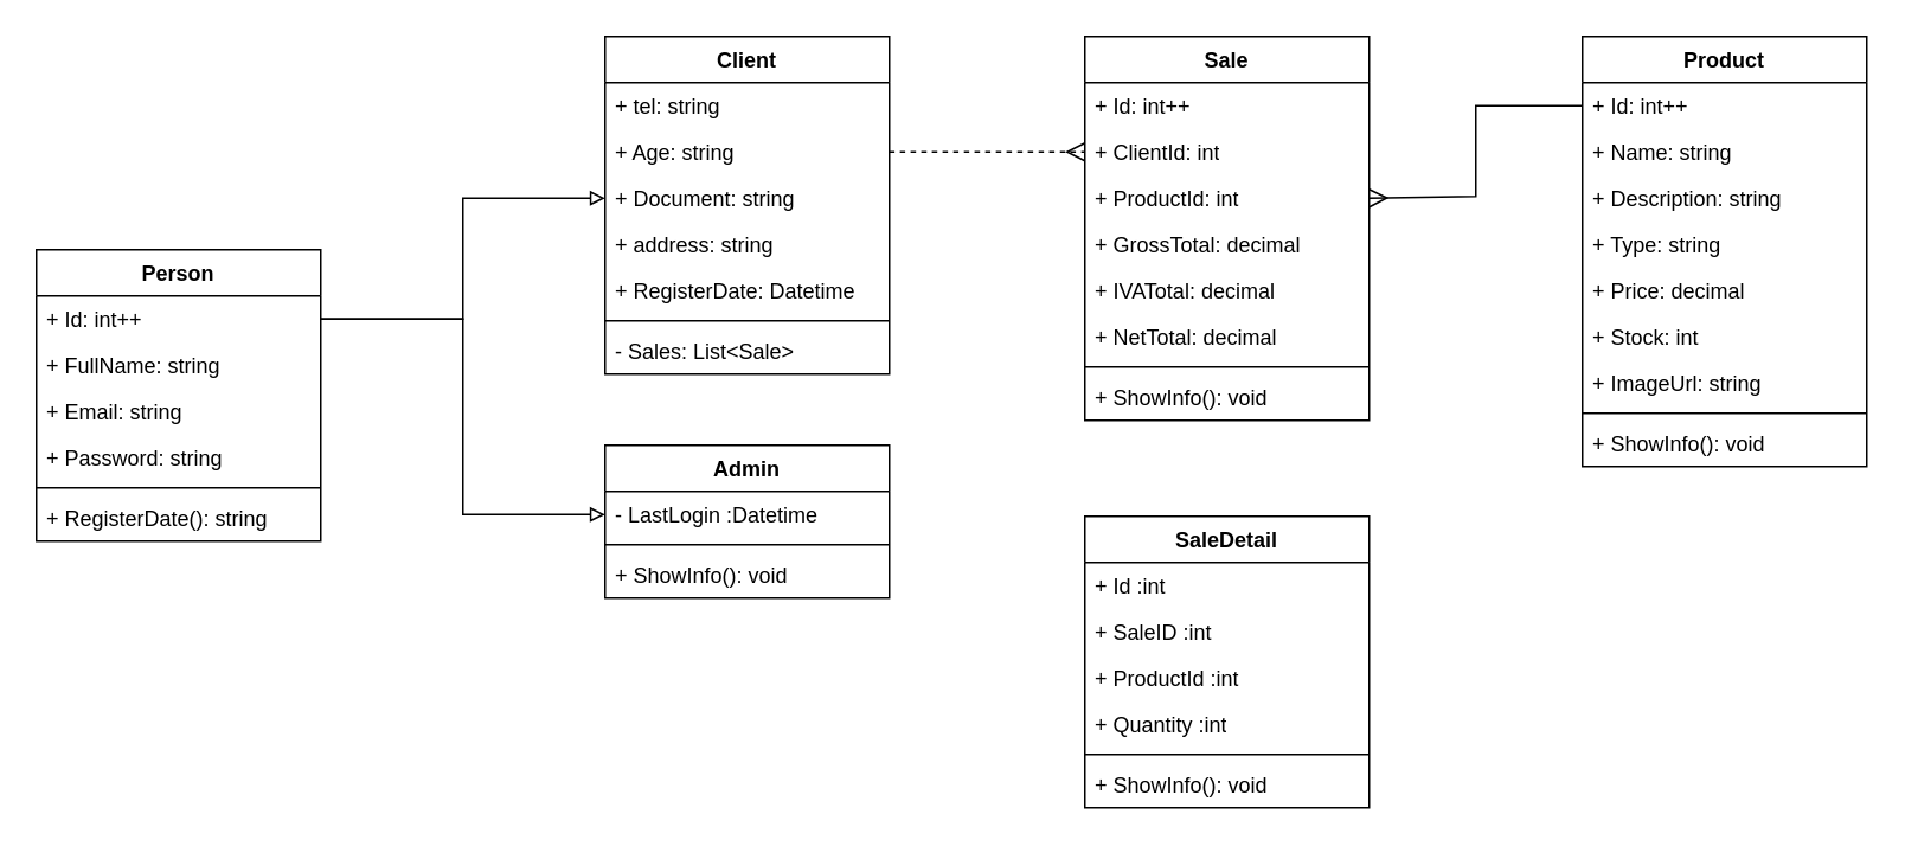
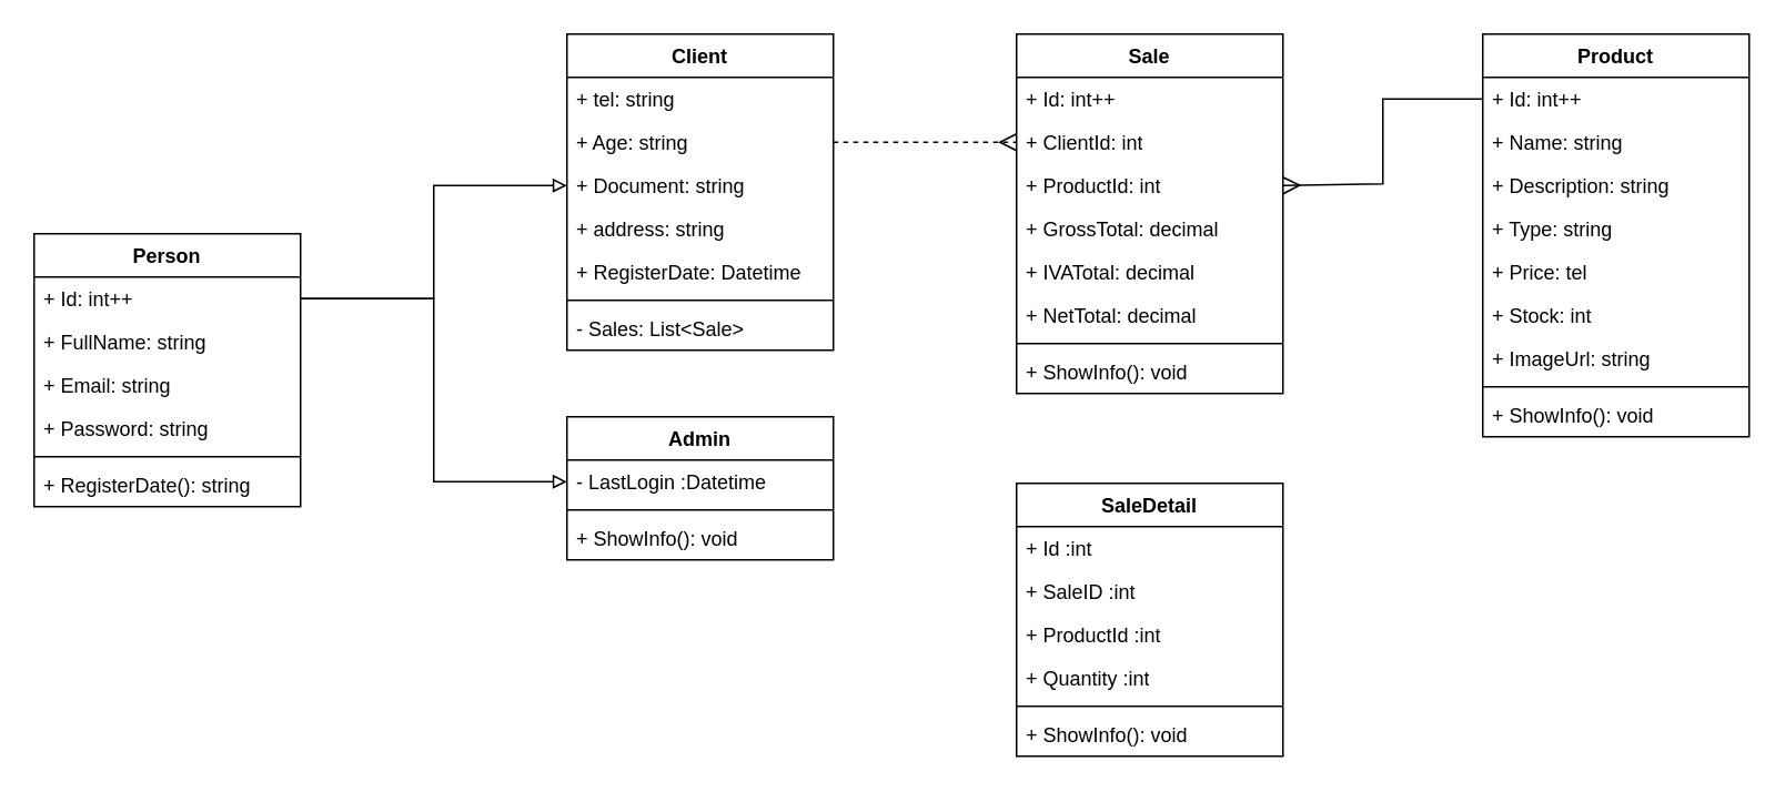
  <mxCell id="0" />
  <mxCell id="1" parent="0" />
  <mxCell id="2" value="Client" style="swimlane;fontStyle=1;align=center;verticalAlign=top;childLayout=stackLayout;horizontal=1;startSize=26;horizontalStack=0;resizeParent=1;resizeParentMax=0;resizeLast=0;collapsible=1;marginBottom=0;whiteSpace=wrap;html=1;" parent="1" vertex="1"><mxGeometry x="340" y="20" width="160" height="190" as="geometry" /></mxCell>
  <mxCell id="3" value="+ tel: string" style="text;strokeColor=none;fillColor=none;align=left;verticalAlign=top;spacingLeft=4;spacingRight=4;overflow=hidden;rotatable=0;points=[[0,0.5],[1,0.5]];portConstraint=eastwest;whiteSpace=wrap;html=1;" parent="2" vertex="1"><mxGeometry y="26" width="160" height="26" as="geometry" /></mxCell>
  <mxCell id="4" value="+ Age: string" style="text;strokeColor=none;fillColor=none;align=left;verticalAlign=top;spacingLeft=4;spacingRight=4;overflow=hidden;rotatable=0;points=[[0,0.5],[1,0.5]];portConstraint=eastwest;whiteSpace=wrap;html=1;" vertex="1" parent="2"><mxGeometry y="52" width="160" height="26" as="geometry" /></mxCell>
  <mxCell id="5" value="+ Document: string" style="text;strokeColor=none;fillColor=none;align=left;verticalAlign=top;spacingLeft=4;spacingRight=4;overflow=hidden;rotatable=0;points=[[0,0.5],[1,0.5]];portConstraint=eastwest;whiteSpace=wrap;html=1;" parent="2" vertex="1"><mxGeometry y="78" width="160" height="26" as="geometry" /></mxCell>
  <mxCell id="6" value="+ address: string" style="text;strokeColor=none;fillColor=none;align=left;verticalAlign=top;spacingLeft=4;spacingRight=4;overflow=hidden;rotatable=0;points=[[0,0.5],[1,0.5]];portConstraint=eastwest;whiteSpace=wrap;html=1;" vertex="1" parent="2"><mxGeometry y="104" width="160" height="26" as="geometry" /></mxCell>
  <mxCell id="7" value="+ RegisterDate: Datetime" style="text;strokeColor=none;fillColor=none;align=left;verticalAlign=top;spacingLeft=4;spacingRight=4;overflow=hidden;rotatable=0;points=[[0,0.5],[1,0.5]];portConstraint=eastwest;whiteSpace=wrap;html=1;" vertex="1" parent="2"><mxGeometry y="130" width="160" height="26" as="geometry" /></mxCell>
  <mxCell id="8" value="" style="line;strokeWidth=1;fillColor=none;align=left;verticalAlign=middle;spacingTop=-1;spacingLeft=3;spacingRight=3;rotatable=0;labelPosition=right;points=[];portConstraint=eastwest;strokeColor=inherit;" parent="2" vertex="1"><mxGeometry y="156" width="160" height="8" as="geometry" /></mxCell>
  <mxCell id="9" value="- Sales: List&amp;lt;Sale&amp;gt;" style="text;strokeColor=none;fillColor=none;align=left;verticalAlign=top;spacingLeft=4;spacingRight=4;overflow=hidden;rotatable=0;points=[[0,0.5],[1,0.5]];portConstraint=eastwest;whiteSpace=wrap;html=1;" parent="2" vertex="1"><mxGeometry y="164" width="160" height="26" as="geometry" /></mxCell>
  <mxCell id="10" value="Person" style="swimlane;fontStyle=1;align=center;verticalAlign=top;childLayout=stackLayout;horizontal=1;startSize=26;horizontalStack=0;resizeParent=1;resizeParentMax=0;resizeLast=0;collapsible=1;marginBottom=0;whiteSpace=wrap;html=1;" parent="1" vertex="1"><mxGeometry x="20" y="140" width="160" height="164" as="geometry" /></mxCell>
  <mxCell id="11" value="+ Id: int++" style="text;strokeColor=none;fillColor=none;align=left;verticalAlign=top;spacingLeft=4;spacingRight=4;overflow=hidden;rotatable=0;points=[[0,0.5],[1,0.5]];portConstraint=eastwest;whiteSpace=wrap;html=1;" parent="10" vertex="1"><mxGeometry y="26" width="160" height="26" as="geometry" /></mxCell>
  <mxCell id="12" value="+ FullName: string" style="text;strokeColor=none;fillColor=none;align=left;verticalAlign=top;spacingLeft=4;spacingRight=4;overflow=hidden;rotatable=0;points=[[0,0.5],[1,0.5]];portConstraint=eastwest;whiteSpace=wrap;html=1;" parent="10" vertex="1"><mxGeometry y="52" width="160" height="26" as="geometry" /></mxCell>
  <mxCell id="13" value="+ Email: string" style="text;strokeColor=none;fillColor=none;align=left;verticalAlign=top;spacingLeft=4;spacingRight=4;overflow=hidden;rotatable=0;points=[[0,0.5],[1,0.5]];portConstraint=eastwest;whiteSpace=wrap;html=1;" vertex="1" parent="10"><mxGeometry y="78" width="160" height="26" as="geometry" /></mxCell>
  <mxCell id="14" value="+ Password: string" style="text;strokeColor=none;fillColor=none;align=left;verticalAlign=top;spacingLeft=4;spacingRight=4;overflow=hidden;rotatable=0;points=[[0,0.5],[1,0.5]];portConstraint=eastwest;whiteSpace=wrap;html=1;" vertex="1" parent="10"><mxGeometry y="104" width="160" height="26" as="geometry" /></mxCell>
  <mxCell id="15" value="" style="line;strokeWidth=1;fillColor=none;align=left;verticalAlign=middle;spacingTop=-1;spacingLeft=3;spacingRight=3;rotatable=0;labelPosition=right;points=[];portConstraint=eastwest;strokeColor=inherit;" parent="10" vertex="1"><mxGeometry y="130" width="160" height="8" as="geometry" /></mxCell>
  <mxCell id="16" value="&lt;div&gt;+ RegisterDate(): string&lt;/div&gt;&lt;div&gt;&lt;br&gt;&lt;/div&gt;" style="text;strokeColor=none;fillColor=none;align=left;verticalAlign=top;spacingLeft=4;spacingRight=4;overflow=hidden;rotatable=0;points=[[0,0.5],[1,0.5]];portConstraint=eastwest;whiteSpace=wrap;html=1;" parent="10" vertex="1"><mxGeometry y="138" width="160" height="26" as="geometry" /></mxCell>
  <mxCell id="17" value="Admin" style="swimlane;fontStyle=1;align=center;verticalAlign=top;childLayout=stackLayout;horizontal=1;startSize=26;horizontalStack=0;resizeParent=1;resizeParentMax=0;resizeLast=0;collapsible=1;marginBottom=0;whiteSpace=wrap;html=1;" parent="1" vertex="1"><mxGeometry x="340" y="250" width="160" height="86" as="geometry" /></mxCell>
  <mxCell id="18" value="-&amp;nbsp;&lt;span style=&quot;background-color: transparent;&quot;&gt;LastLogin :Datetime&lt;/span&gt;" style="text;strokeColor=none;fillColor=none;align=left;verticalAlign=top;spacingLeft=4;spacingRight=4;overflow=hidden;rotatable=0;points=[[0,0.5],[1,0.5]];portConstraint=eastwest;whiteSpace=wrap;html=1;" parent="17" vertex="1"><mxGeometry y="26" width="160" height="26" as="geometry" /></mxCell>
  <mxCell id="19" value="" style="line;strokeWidth=1;fillColor=none;align=left;verticalAlign=middle;spacingTop=-1;spacingLeft=3;spacingRight=3;rotatable=0;labelPosition=right;points=[];portConstraint=eastwest;strokeColor=inherit;" parent="17" vertex="1"><mxGeometry y="52" width="160" height="8" as="geometry" /></mxCell>
  <mxCell id="20" value="+ ShowInfo(): void" style="text;strokeColor=none;fillColor=none;align=left;verticalAlign=top;spacingLeft=4;spacingRight=4;overflow=hidden;rotatable=0;points=[[0,0.5],[1,0.5]];portConstraint=eastwest;whiteSpace=wrap;html=1;" parent="17" vertex="1"><mxGeometry y="60" width="160" height="26" as="geometry" /></mxCell>
  <mxCell id="21" style="edgeStyle=orthogonalEdgeStyle;rounded=0;orthogonalLoop=1;jettySize=auto;html=1;exitX=1;exitY=0.5;exitDx=0;exitDy=0;entryX=0;entryY=0.5;entryDx=0;entryDy=0;endArrow=block;endFill=0;" parent="1" source="11" target="5" edge="1"><mxGeometry relative="1" as="geometry" /></mxCell>
  <mxCell id="22" style="edgeStyle=orthogonalEdgeStyle;rounded=0;orthogonalLoop=1;jettySize=auto;html=1;exitX=1;exitY=0.5;exitDx=0;exitDy=0;entryX=0;entryY=0.5;entryDx=0;entryDy=0;endArrow=block;endFill=0;" parent="1" source="11" target="18" edge="1"><mxGeometry relative="1" as="geometry" /></mxCell>
  <mxCell id="23" value="Product" style="swimlane;fontStyle=1;align=center;verticalAlign=top;childLayout=stackLayout;horizontal=1;startSize=26;horizontalStack=0;resizeParent=1;resizeParentMax=0;resizeLast=0;collapsible=1;marginBottom=0;whiteSpace=wrap;html=1;" vertex="1" parent="1"><mxGeometry x="890" y="20" width="160" height="242" as="geometry" /></mxCell>
  <mxCell id="24" value="+ Id: int++" style="text;strokeColor=none;fillColor=none;align=left;verticalAlign=top;spacingLeft=4;spacingRight=4;overflow=hidden;rotatable=0;points=[[0,0.5],[1,0.5]];portConstraint=eastwest;whiteSpace=wrap;html=1;" vertex="1" parent="23"><mxGeometry y="26" width="160" height="26" as="geometry" /></mxCell>
  <mxCell id="25" value="+ Name: string" style="text;strokeColor=none;fillColor=none;align=left;verticalAlign=top;spacingLeft=4;spacingRight=4;overflow=hidden;rotatable=0;points=[[0,0.5],[1,0.5]];portConstraint=eastwest;whiteSpace=wrap;html=1;" vertex="1" parent="23"><mxGeometry y="52" width="160" height="26" as="geometry" /></mxCell>
  <mxCell id="26" value="+ Description: string" style="text;strokeColor=none;fillColor=none;align=left;verticalAlign=top;spacingLeft=4;spacingRight=4;overflow=hidden;rotatable=0;points=[[0,0.5],[1,0.5]];portConstraint=eastwest;whiteSpace=wrap;html=1;" vertex="1" parent="23"><mxGeometry y="78" width="160" height="26" as="geometry" /></mxCell>
  <mxCell id="27" value="+ Type: string" style="text;strokeColor=none;fillColor=none;align=left;verticalAlign=top;spacingLeft=4;spacingRight=4;overflow=hidden;rotatable=0;points=[[0,0.5],[1,0.5]];portConstraint=eastwest;whiteSpace=wrap;html=1;" vertex="1" parent="23"><mxGeometry y="104" width="160" height="26" as="geometry" /></mxCell>
- <mxCell id="28" value="+ Price: decimal" style="text;strokeColor=none;fillColor=none;align=left;verticalAlign=top;spacingLeft=4;spacingRight=4;overflow=hidden;rotatable=0;points=[[0,0.5],[1,0.5]];portConstraint=eastwest;whiteSpace=wrap;html=1;" vertex="1" parent="23"><mxGeometry y="130" width="160" height="26" as="geometry" /></mxCell>
+ <mxCell id="28" value="+ Price: tel" style="text;strokeColor=none;fillColor=none;align=left;verticalAlign=top;spacingLeft=4;spacingRight=4;overflow=hidden;rotatable=0;points=[[0,0.5],[1,0.5]];portConstraint=eastwest;whiteSpace=wrap;html=1;" vertex="1" parent="23"><mxGeometry y="130" width="160" height="26" as="geometry" /></mxCell>
  <mxCell id="29" value="+ Stock: int" style="text;strokeColor=none;fillColor=none;align=left;verticalAlign=top;spacingLeft=4;spacingRight=4;overflow=hidden;rotatable=0;points=[[0,0.5],[1,0.5]];portConstraint=eastwest;whiteSpace=wrap;html=1;" vertex="1" parent="23"><mxGeometry y="156" width="160" height="26" as="geometry" /></mxCell>
  <mxCell id="30" value="+ ImageUrl: string" style="text;strokeColor=none;fillColor=none;align=left;verticalAlign=top;spacingLeft=4;spacingRight=4;overflow=hidden;rotatable=0;points=[[0,0.5],[1,0.5]];portConstraint=eastwest;whiteSpace=wrap;html=1;" vertex="1" parent="23"><mxGeometry y="182" width="160" height="26" as="geometry" /></mxCell>
  <mxCell id="31" value="" style="line;strokeWidth=1;fillColor=none;align=left;verticalAlign=middle;spacingTop=-1;spacingLeft=3;spacingRight=3;rotatable=0;labelPosition=right;points=[];portConstraint=eastwest;strokeColor=inherit;" vertex="1" parent="23"><mxGeometry y="208" width="160" height="8" as="geometry" /></mxCell>
  <mxCell id="32" value="+ ShowInfo(): void" style="text;strokeColor=none;fillColor=none;align=left;verticalAlign=top;spacingLeft=4;spacingRight=4;overflow=hidden;rotatable=0;points=[[0,0.5],[1,0.5]];portConstraint=eastwest;whiteSpace=wrap;html=1;" vertex="1" parent="23"><mxGeometry y="216" width="160" height="26" as="geometry" /></mxCell>
  <mxCell id="33" value="Sale" style="swimlane;fontStyle=1;align=center;verticalAlign=top;childLayout=stackLayout;horizontal=1;startSize=26;horizontalStack=0;resizeParent=1;resizeParentMax=0;resizeLast=0;collapsible=1;marginBottom=0;whiteSpace=wrap;html=1;" vertex="1" parent="1"><mxGeometry x="610" y="20" width="160" height="216" as="geometry" /></mxCell>
  <mxCell id="34" value="+ Id: int++" style="text;strokeColor=none;fillColor=none;align=left;verticalAlign=top;spacingLeft=4;spacingRight=4;overflow=hidden;rotatable=0;points=[[0,0.5],[1,0.5]];portConstraint=eastwest;whiteSpace=wrap;html=1;" vertex="1" parent="33"><mxGeometry y="26" width="160" height="26" as="geometry" /></mxCell>
  <mxCell id="35" value="+ ClientId: int" style="text;strokeColor=none;fillColor=none;align=left;verticalAlign=top;spacingLeft=4;spacingRight=4;overflow=hidden;rotatable=0;points=[[0,0.5],[1,0.5]];portConstraint=eastwest;whiteSpace=wrap;html=1;" vertex="1" parent="33"><mxGeometry y="52" width="160" height="26" as="geometry" /></mxCell>
  <mxCell id="36" value="+ ProductId: int" style="text;strokeColor=none;fillColor=none;align=left;verticalAlign=top;spacingLeft=4;spacingRight=4;overflow=hidden;rotatable=0;points=[[0,0.5],[1,0.5]];portConstraint=eastwest;whiteSpace=wrap;html=1;" vertex="1" parent="33"><mxGeometry y="78" width="160" height="26" as="geometry" /></mxCell>
  <mxCell id="37" value="+ GrossTotal: decimal" style="text;strokeColor=none;fillColor=none;align=left;verticalAlign=top;spacingLeft=4;spacingRight=4;overflow=hidden;rotatable=0;points=[[0,0.5],[1,0.5]];portConstraint=eastwest;whiteSpace=wrap;html=1;" vertex="1" parent="33"><mxGeometry y="104" width="160" height="26" as="geometry" /></mxCell>
  <mxCell id="38" value="+ IVATotal: decimal" style="text;strokeColor=none;fillColor=none;align=left;verticalAlign=top;spacingLeft=4;spacingRight=4;overflow=hidden;rotatable=0;points=[[0,0.5],[1,0.5]];portConstraint=eastwest;whiteSpace=wrap;html=1;" vertex="1" parent="33"><mxGeometry y="130" width="160" height="26" as="geometry" /></mxCell>
  <mxCell id="39" value="+ NetTotal: decimal" style="text;strokeColor=none;fillColor=none;align=left;verticalAlign=top;spacingLeft=4;spacingRight=4;overflow=hidden;rotatable=0;points=[[0,0.5],[1,0.5]];portConstraint=eastwest;whiteSpace=wrap;html=1;" vertex="1" parent="33"><mxGeometry y="156" width="160" height="26" as="geometry" /></mxCell>
  <mxCell id="40" value="" style="line;strokeWidth=1;fillColor=none;align=left;verticalAlign=middle;spacingTop=-1;spacingLeft=3;spacingRight=3;rotatable=0;labelPosition=right;points=[];portConstraint=eastwest;strokeColor=inherit;" vertex="1" parent="33"><mxGeometry y="182" width="160" height="8" as="geometry" /></mxCell>
  <mxCell id="41" value="+ ShowInfo(): void" style="text;strokeColor=none;fillColor=none;align=left;verticalAlign=top;spacingLeft=4;spacingRight=4;overflow=hidden;rotatable=0;points=[[0,0.5],[1,0.5]];portConstraint=eastwest;whiteSpace=wrap;html=1;" vertex="1" parent="33"><mxGeometry y="190" width="160" height="26" as="geometry" /></mxCell>
  <mxCell id="42" style="edgeStyle=none;curved=0;rounded=0;orthogonalLoop=1;jettySize=auto;html=1;exitX=0;exitY=0.5;exitDx=0;exitDy=0;fontSize=12;startSize=8;endSize=8;entryX=1;entryY=0.5;entryDx=0;entryDy=0;endArrow=ERmany;endFill=0;" edge="1" parent="1" source="24" target="36"><mxGeometry relative="1" as="geometry"><mxPoint x="810" y="90" as="targetPoint" /><Array as="points"><mxPoint x="830" y="59" /><mxPoint x="830" y="110" /></Array></mxGeometry></mxCell>
  <mxCell id="43" style="edgeStyle=none;curved=1;rounded=0;orthogonalLoop=1;jettySize=auto;html=1;exitX=1;exitY=0.5;exitDx=0;exitDy=0;entryX=0;entryY=0.5;entryDx=0;entryDy=0;fontSize=12;startSize=8;endSize=8;endArrow=ERmany;endFill=0;dashed=1;" edge="1" parent="1" source="4" target="35"><mxGeometry relative="1" as="geometry" /></mxCell>
  <mxCell id="44" value="SaleDetail" style="swimlane;fontStyle=1;align=center;verticalAlign=top;childLayout=stackLayout;horizontal=1;startSize=26;horizontalStack=0;resizeParent=1;resizeParentMax=0;resizeLast=0;collapsible=1;marginBottom=0;whiteSpace=wrap;html=1;" vertex="1" parent="1"><mxGeometry x="610" y="290" width="160" height="164" as="geometry" /></mxCell>
  <mxCell id="45" value="+&amp;nbsp;&lt;span style=&quot;background-color: transparent;&quot;&gt;Id :int&lt;/span&gt;" style="text;strokeColor=none;fillColor=none;align=left;verticalAlign=top;spacingLeft=4;spacingRight=4;overflow=hidden;rotatable=0;points=[[0,0.5],[1,0.5]];portConstraint=eastwest;whiteSpace=wrap;html=1;" vertex="1" parent="44"><mxGeometry y="26" width="160" height="26" as="geometry" /></mxCell>
  <mxCell id="46" value="+&amp;nbsp;&lt;span style=&quot;background-color: transparent;&quot;&gt;SaleID :int&lt;/span&gt;" style="text;strokeColor=none;fillColor=none;align=left;verticalAlign=top;spacingLeft=4;spacingRight=4;overflow=hidden;rotatable=0;points=[[0,0.5],[1,0.5]];portConstraint=eastwest;whiteSpace=wrap;html=1;" vertex="1" parent="44"><mxGeometry y="52" width="160" height="26" as="geometry" /></mxCell>
  <mxCell id="47" value="+&amp;nbsp;&lt;span style=&quot;background-color: transparent;&quot;&gt;ProductId :int&lt;/span&gt;" style="text;strokeColor=none;fillColor=none;align=left;verticalAlign=top;spacingLeft=4;spacingRight=4;overflow=hidden;rotatable=0;points=[[0,0.5],[1,0.5]];portConstraint=eastwest;whiteSpace=wrap;html=1;" vertex="1" parent="44"><mxGeometry y="78" width="160" height="26" as="geometry" /></mxCell>
  <mxCell id="48" value="+ Quantity&lt;span style=&quot;background-color: transparent;&quot;&gt;&amp;nbsp;:int&lt;/span&gt;" style="text;strokeColor=none;fillColor=none;align=left;verticalAlign=top;spacingLeft=4;spacingRight=4;overflow=hidden;rotatable=0;points=[[0,0.5],[1,0.5]];portConstraint=eastwest;whiteSpace=wrap;html=1;" vertex="1" parent="44"><mxGeometry y="104" width="160" height="26" as="geometry" /></mxCell>
  <mxCell id="49" value="" style="line;strokeWidth=1;fillColor=none;align=left;verticalAlign=middle;spacingTop=-1;spacingLeft=3;spacingRight=3;rotatable=0;labelPosition=right;points=[];portConstraint=eastwest;strokeColor=inherit;" vertex="1" parent="44"><mxGeometry y="130" width="160" height="8" as="geometry" /></mxCell>
  <mxCell id="50" value="+ ShowInfo(): void" style="text;strokeColor=none;fillColor=none;align=left;verticalAlign=top;spacingLeft=4;spacingRight=4;overflow=hidden;rotatable=0;points=[[0,0.5],[1,0.5]];portConstraint=eastwest;whiteSpace=wrap;html=1;" vertex="1" parent="44"><mxGeometry y="138" width="160" height="26" as="geometry" /></mxCell>
